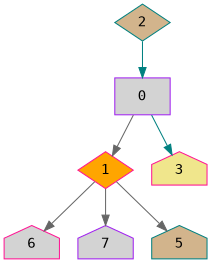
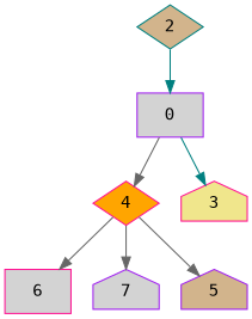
  digraph {
    fontname="DejaVu Sans Mono"
    node [Processor=2 Start=21 Weight=5 color=deeppink fillcolor=lightgrey fontname="DejaVu Sans Mono" shape=house style=filled]
    edge [Weight=11 color=gray40 fontname="DejaVu Sans Mono"]
    0 [Start=0 color=purple shape=box]
-   1 [Start=11 Weight=6 fillcolor=orange shape=diamond]
+   1 [Start=11 Weight=6 fillcolor=orange shape=diamond label=4]
    3 [Start=5 Weight=6 fillcolor=khaki]
    2 [Processor=1 Start=16 color=teal fillcolor=tan shape=diamond]
-   6 [Weight=7]
+   6 [Weight=7 shape=box]
    n6 [Start=17 Weight=4 color=purple label=7]
-   5 [Processor=1 Weight=7 color=teal fillcolor=tan]
+   5 [Processor=1 Weight=7 color=purple fillcolor=tan]
    0 -> 1 [Weight=15]
    0 -> 3 [color=teal]
    1 -> 6 [Weight=21]
    1 -> n6 [Weight=19]
    1 -> 5 [Weight=4]
    2 -> 0 [color=teal]
  }
